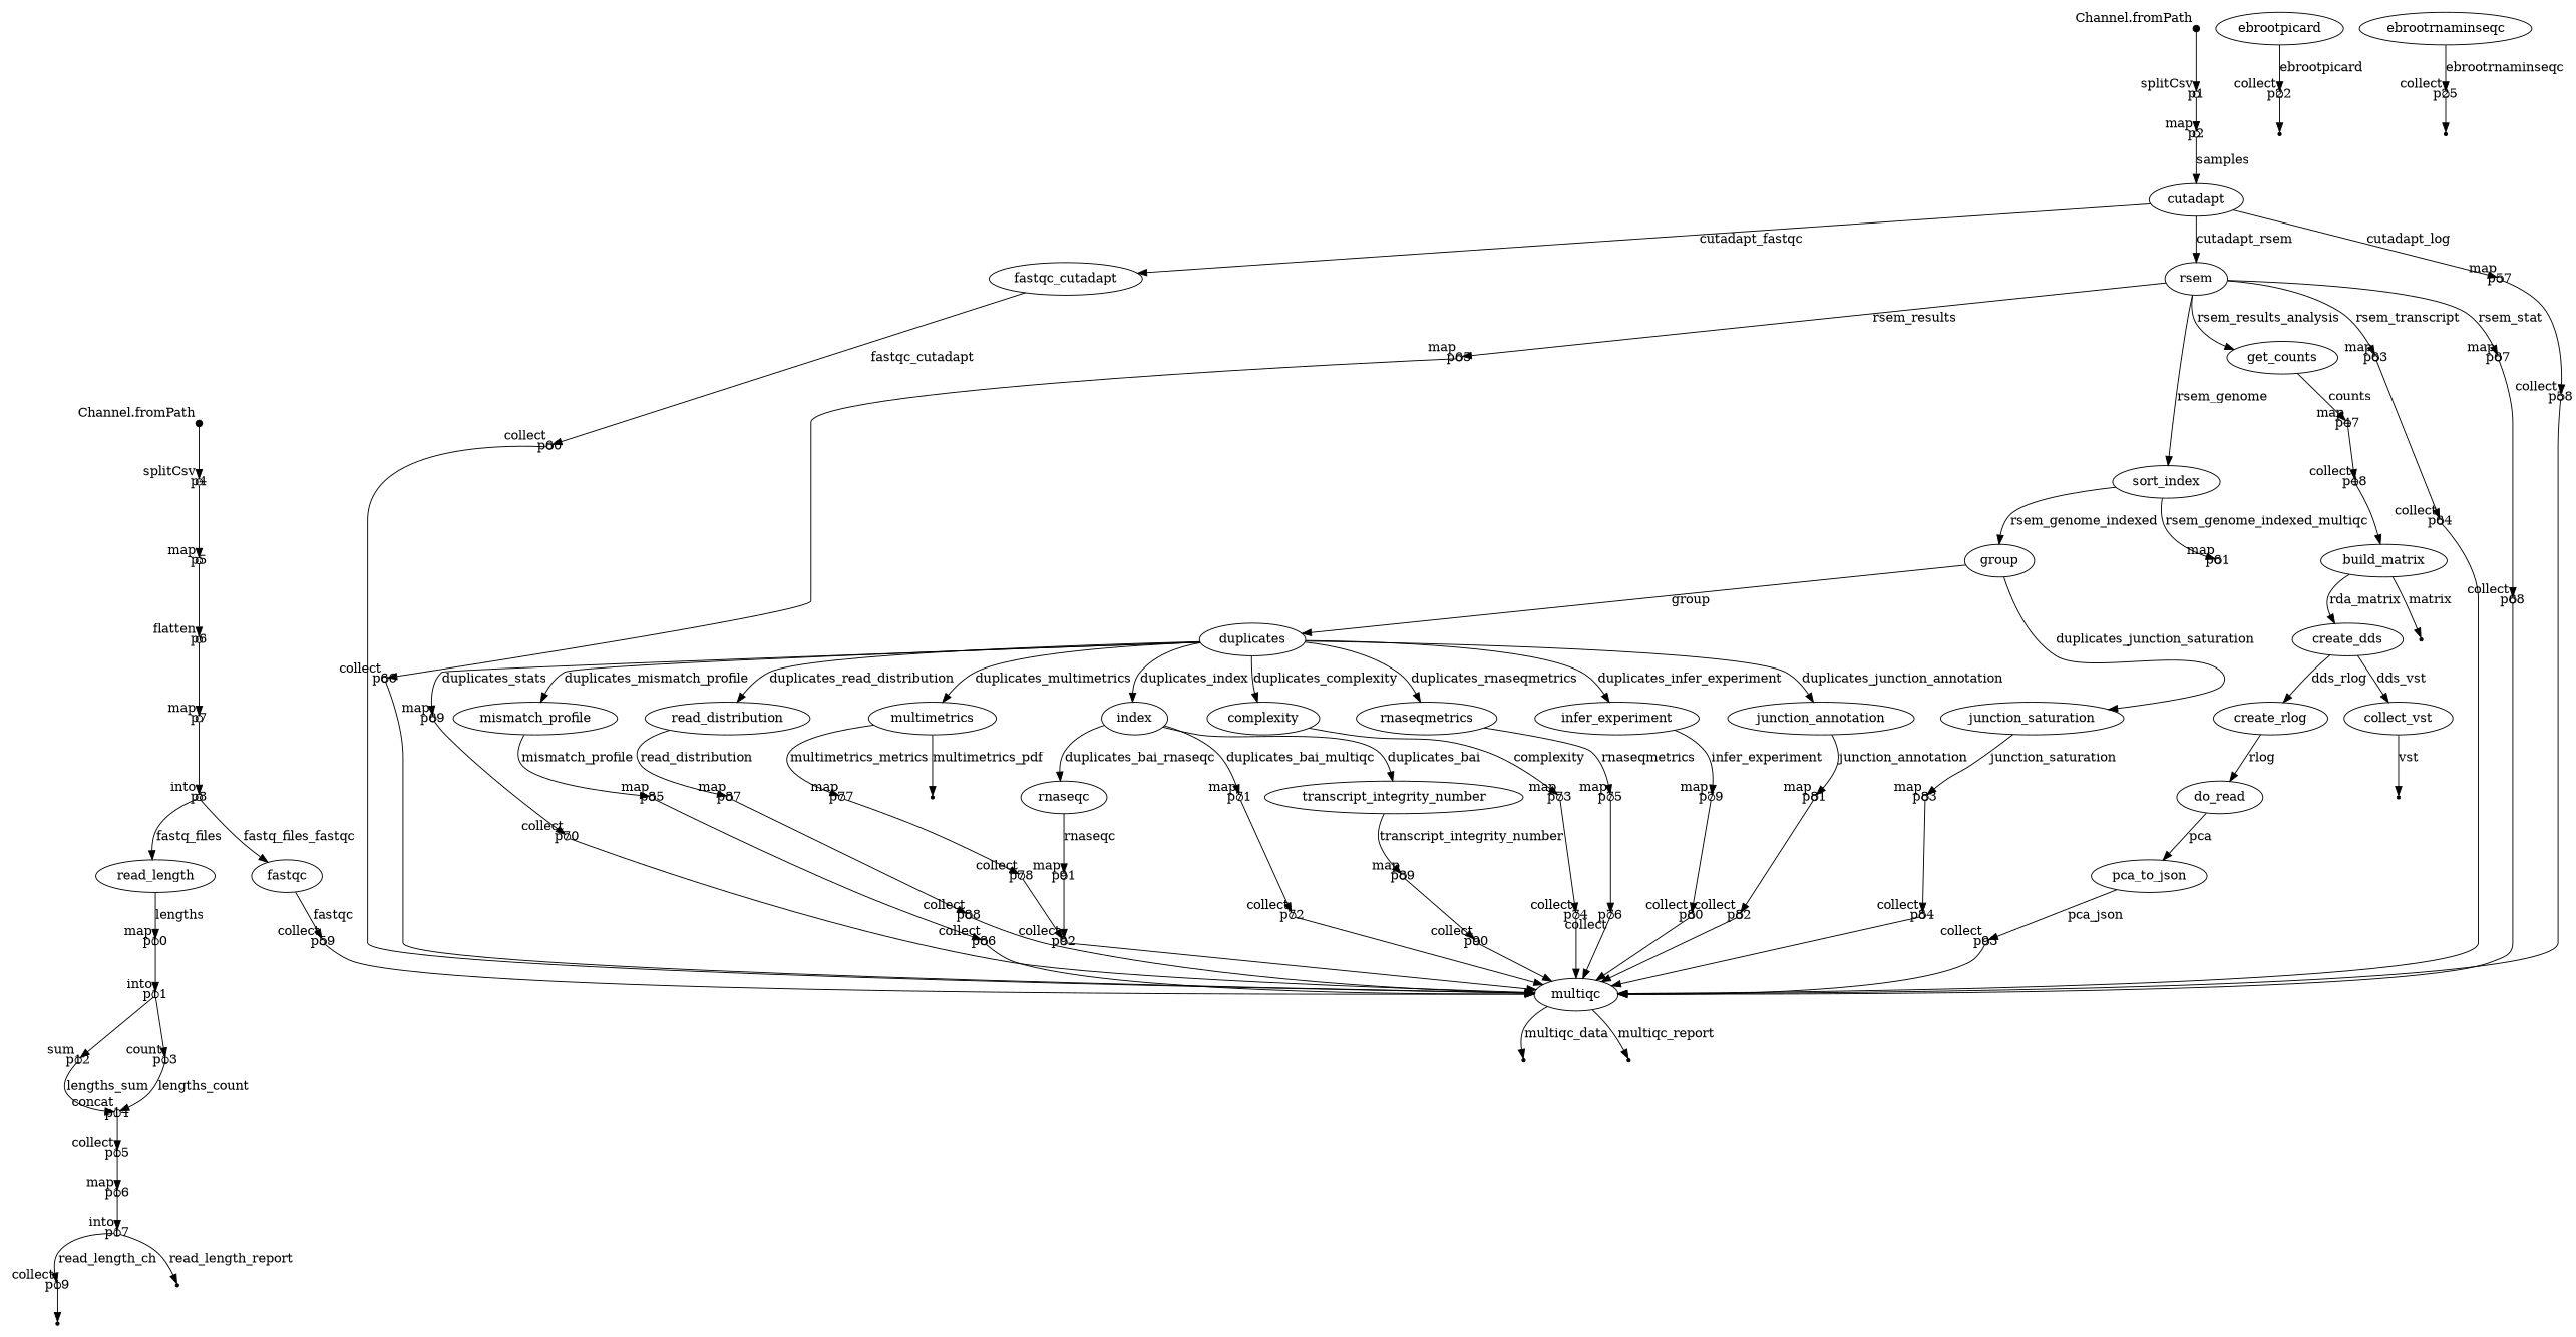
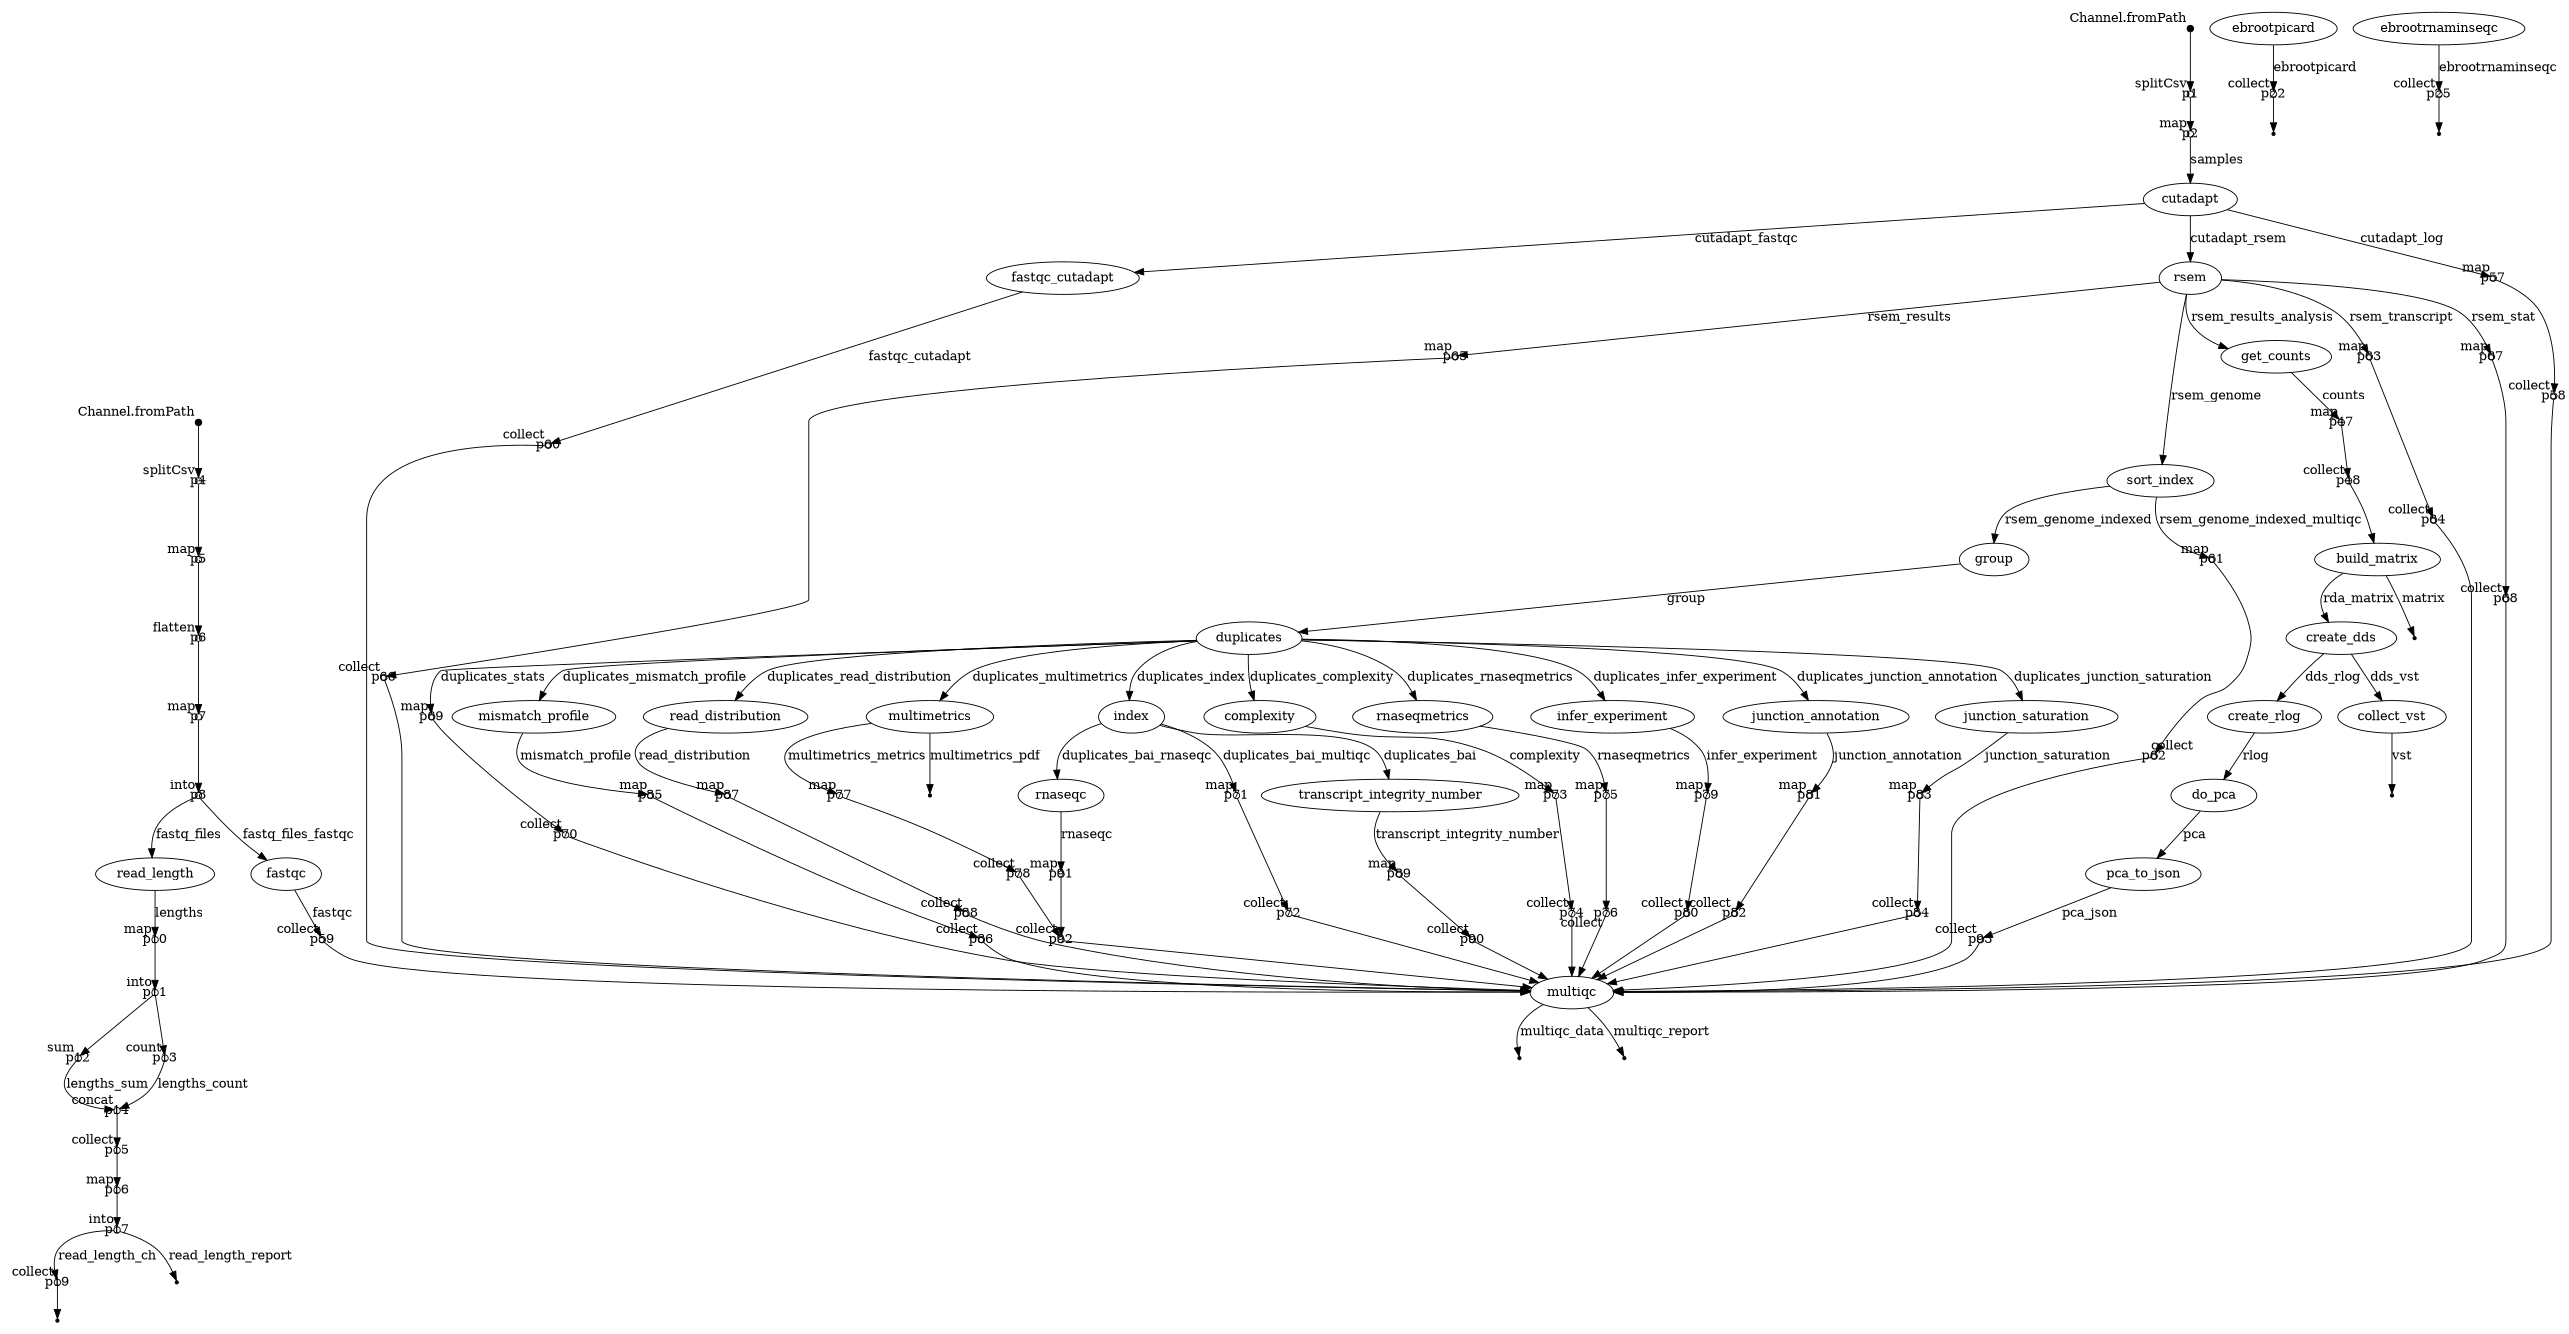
  digraph {
    node [fixedsize=true shape=circle]
    p0 [shape=point width=0.1 xlabel="Channel.fromPath"]
    p1 [width=0.1 xlabel=splitCsv]
    p2 [width=0.1 xlabel=map]
    n4 [label=cutadapt fixedsize="" shape=""]
    p57 [width=0.1 xlabel=map]
    n6 [label=fastqc_cutadapt fixedsize="" shape=""]
    n7 [label=rsem fixedsize="" shape=""]
    p58 [width=0.1 xlabel=collect]
    p60 [width=0.1 xlabel=collect]
    p63 [width=0.1 xlabel=map]
    p67 [width=0.1 xlabel=map]
    n12 [label=sort_index fixedsize="" shape=""]
    p65 [width=0.1 xlabel=map]
    n14 [label=get_counts fixedsize="" shape=""]
    p3 [shape=point width=0.1 xlabel="Channel.fromPath"]
    p4 [width=0.1 xlabel=splitCsv]
    p5 [width=0.1 xlabel=map]
    p6 [width=0.1 xlabel=flatten]
    p7 [width=0.1 xlabel=map]
    p8 [width=0.1 xlabel=into]
    n21 [label=read_length fixedsize="" shape=""]
    n22 [label=fastqc fixedsize="" shape=""]
    p10 [width=0.1 xlabel=map]
    p59 [width=0.1 xlabel=collect]
    p11 [width=0.1 xlabel=into]
    n26 [label=multiqc fixedsize="" shape=""]
    p12 [width=0.1 xlabel=sum]
    p13 [width=0.1 xlabel=count]
    p14 [width=0.1 xlabel=concat]
    p15 [width=0.1 xlabel=collect]
    p16 [width=0.1 xlabel=map]
    p17 [width=0.1 xlabel=into]
    p19 [width=0.1 xlabel=collect]
    p18 [shape=point fixedsize=""]
    p20 [shape=point fixedsize=""]
    n36 [label=ebrootpicard fixedsize="" shape=""]
    p22 [width=0.1 xlabel=collect]
    p23 [shape=point fixedsize=""]
    n39 [label=ebrootrnaminseqc fixedsize="" shape=""]
    p25 [width=0.1 xlabel=collect]
    p26 [shape=point fixedsize=""]
    p96 [shape=point fixedsize=""]
    p95 [shape=point fixedsize=""]
    p64 [width=0.1 xlabel=collect]
    p68 [width=0.1 xlabel=collect]
    n46 [label=group fixedsize="" shape=""]
    p61 [width=0.1 xlabel=map]
    p66 [width=0.1 xlabel=collect]
    p47 [width=0.1 xlabel=map]
    n50 [label=duplicates fixedsize="" shape=""]
+   p62 [width=0.1 xlabel=collect]
    p48 [width=0.1 xlabel=collect]
    p69 [width=0.1 xlabel=map]
    n54 [label=index fixedsize="" shape=""]
    n55 [label=complexity fixedsize="" shape=""]
    n56 [label=multimetrics fixedsize="" shape=""]
    n57 [label=rnaseqmetrics fixedsize="" shape=""]
    n58 [label=infer_experiment fixedsize="" shape=""]
    n59 [label=junction_annotation fixedsize="" shape=""]
    n60 [label=junction_saturation fixedsize="" shape=""]
    n61 [label=mismatch_profile fixedsize="" shape=""]
    n62 [label=read_distribution fixedsize="" shape=""]
    p70 [width=0.1 xlabel=collect]
    n64 [label=transcript_integrity_number fixedsize="" shape=""]
    n65 [label=rnaseqc fixedsize="" shape=""]
    p71 [width=0.1 xlabel=map]
    p73 [width=0.1 xlabel=map]
    p38 [shape=point fixedsize=""]
    p77 [width=0.1 xlabel=map]
    p75 [width=0.1 xlabel=map]
    p79 [width=0.1 xlabel=map]
    p81 [width=0.1 xlabel=map]
    p83 [width=0.1 xlabel=map]
    p85 [width=0.1 xlabel=map]
    p87 [width=0.1 xlabel=map]
    p89 [width=0.1 xlabel=map]
    p91 [width=0.1 xlabel=map]
    p72 [width=0.1 xlabel=collect]
    p74 [width=0.1 xlabel=collect]
    p78 [width=0.1 xlabel=collect]
    p76 [width=0.1 xlabel=collect]
    p80 [width=0.1 xlabel=collect]
    p82 [width=0.1 xlabel=collect]
    p84 [width=0.1 xlabel=collect]
    p86 [width=0.1 xlabel=collect]
    p88 [width=0.1 xlabel=collect]
    p90 [width=0.1 xlabel=collect]
    p92 [width=0.1 xlabel=collect]
    n89 [label=build_matrix fixedsize="" shape=""]
    n90 [label=create_dds fixedsize="" shape=""]
    p50 [shape=point fixedsize=""]
    n92 [label=collect_vst fixedsize="" shape=""]
    n93 [label=create_rlog fixedsize="" shape=""]
    p53 [shape=point fixedsize=""]
-   n95 [label=do_read fixedsize="" shape=""]
+   n95 [label=do_pca fixedsize="" shape=""]
    n96 [label=pca_to_json fixedsize="" shape=""]
    p93 [width=0.1 xlabel=collect]
    p0 -> p1
    p1 -> p2
    p2 -> n4 [label=samples]
    n4 -> p57 [label=cutadapt_log]
    n4 -> n6 [label=cutadapt_fastqc]
    n4 -> n7 [label=cutadapt_rsem]
    p57 -> p58
    n6 -> p60 [label=fastqc_cutadapt]
    n7 -> p63 [label=rsem_transcript]
    n7 -> p67 [label=rsem_stat]
    n7 -> n12 [label=rsem_genome]
    n7 -> p65 [label=rsem_results]
    n7 -> n14 [label=rsem_results_analysis]
    p58 -> n26
    p60 -> n26
    p63 -> p64
    p67 -> p68
    n12 -> n46 [label=rsem_genome_indexed]
    n12 -> p61 [label=rsem_genome_indexed_multiqc]
    p65 -> p66
    n14 -> p47 [label=counts]
    p3 -> p4
    p4 -> p5
    p5 -> p6
    p6 -> p7
    p7 -> p8
    p8 -> n21 [label=fastq_files]
    p8 -> n22 [label=fastq_files_fastqc]
    n21 -> p10 [label=lengths]
    n22 -> p59 [label=fastqc]
    p10 -> p11
    p59 -> n26
    p11 -> p12
    p11 -> p13
    n26 -> p96 [label=multiqc_data]
    n26 -> p95 [label=multiqc_report]
    p12 -> p14 [label=lengths_sum]
    p13 -> p14 [label=lengths_count]
    p14 -> p15
    p15 -> p16
    p16 -> p17
    p17 -> p19 [label=read_length_ch]
    p17 -> p18 [label=read_length_report]
    p19 -> p20
    n36 -> p22 [label=ebrootpicard]
    p22 -> p23
    n39 -> p25 [label=ebrootrnaminseqc]
    p25 -> p26
    p64 -> n26
    p68 -> n26
    n46 -> n50 [label=group]
+   p61 -> p62
    p66 -> n26
    p47 -> p48
    n50 -> p69 [label=duplicates_stats]
    n50 -> n54 [label=duplicates_index]
    n50 -> n55 [label=duplicates_complexity]
    n50 -> n56 [label=duplicates_multimetrics]
    n50 -> n57 [label=duplicates_rnaseqmetrics]
    n50 -> n58 [label=duplicates_infer_experiment]
    n50 -> n59 [label=duplicates_junction_annotation]
-   n46 -> n60 [label=duplicates_junction_saturation]
+   n50 -> n60 [label=duplicates_junction_saturation]
    n50 -> n61 [label=duplicates_mismatch_profile]
    n50 -> n62 [label=duplicates_read_distribution]
+   p62 -> n26
    p48 -> n89
    p69 -> p70
    n54 -> n64 [label=duplicates_bai]
    n54 -> n65 [label=duplicates_bai_rnaseqc]
    n54 -> p71 [label=duplicates_bai_multiqc]
    n55 -> p73 [label=complexity]
    n56 -> p38 [label=multimetrics_pdf]
    n56 -> p77 [label=multimetrics_metrics]
    n57 -> p75 [label=rnaseqmetrics]
    n58 -> p79 [label=infer_experiment]
    n59 -> p81 [label=junction_annotation]
    n60 -> p83 [label=junction_saturation]
    n61 -> p85 [label=mismatch_profile]
    n62 -> p87 [label=read_distribution]
    p70 -> n26
    n64 -> p89 [label=transcript_integrity_number]
    n65 -> p91 [label=rnaseqc]
    p71 -> p72
    p73 -> p74
    p77 -> p78
    p75 -> p76
    p79 -> p80
    p81 -> p82
    p83 -> p84
    p85 -> p86
    p87 -> p88
    p89 -> p90
    p91 -> p92
    p72 -> n26
    p74 -> n26
    p78 -> p92
    p76 -> n26
    p80 -> n26
    p82 -> n26
    p84 -> n26
    p86 -> n26
    p88 -> n26
    p90 -> n26
    p92 -> n26
    n89 -> n90 [label=rda_matrix]
    n89 -> p50 [label=matrix]
    n90 -> n92 [label=dds_vst]
    n90 -> n93 [label=dds_rlog]
    n92 -> p53 [label=vst]
    n93 -> n95 [label=rlog]
    n95 -> n96 [label=pca]
    n96 -> p93 [label=pca_json]
    p93 -> n26
  }
